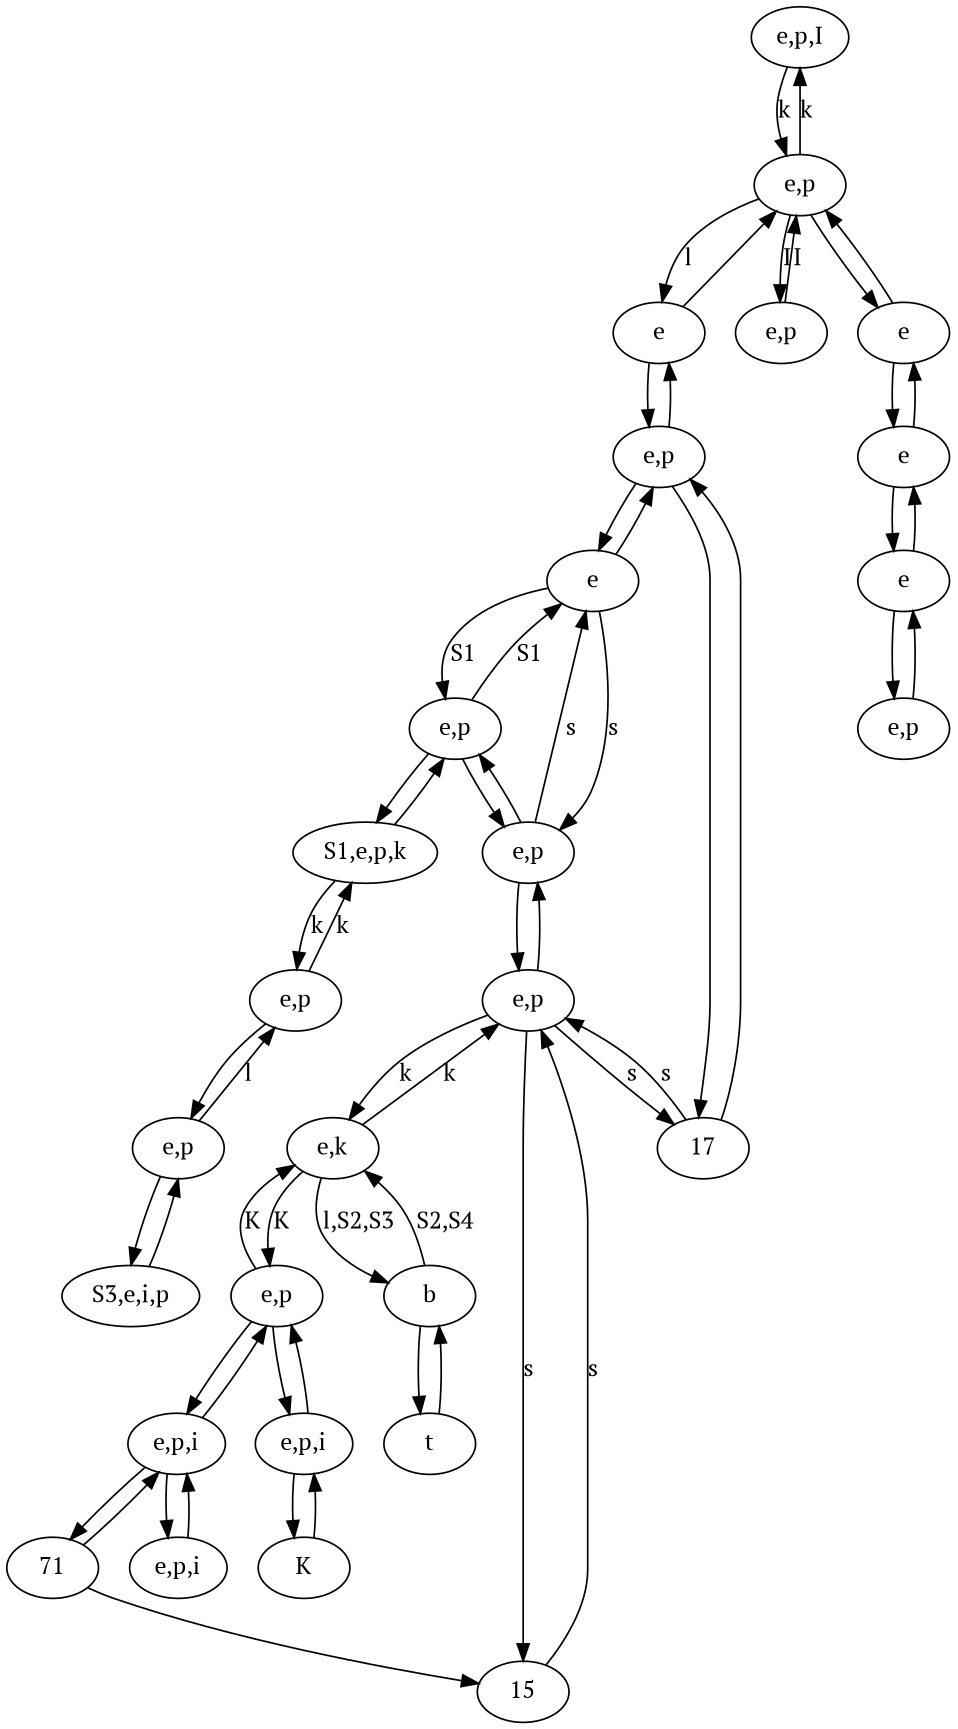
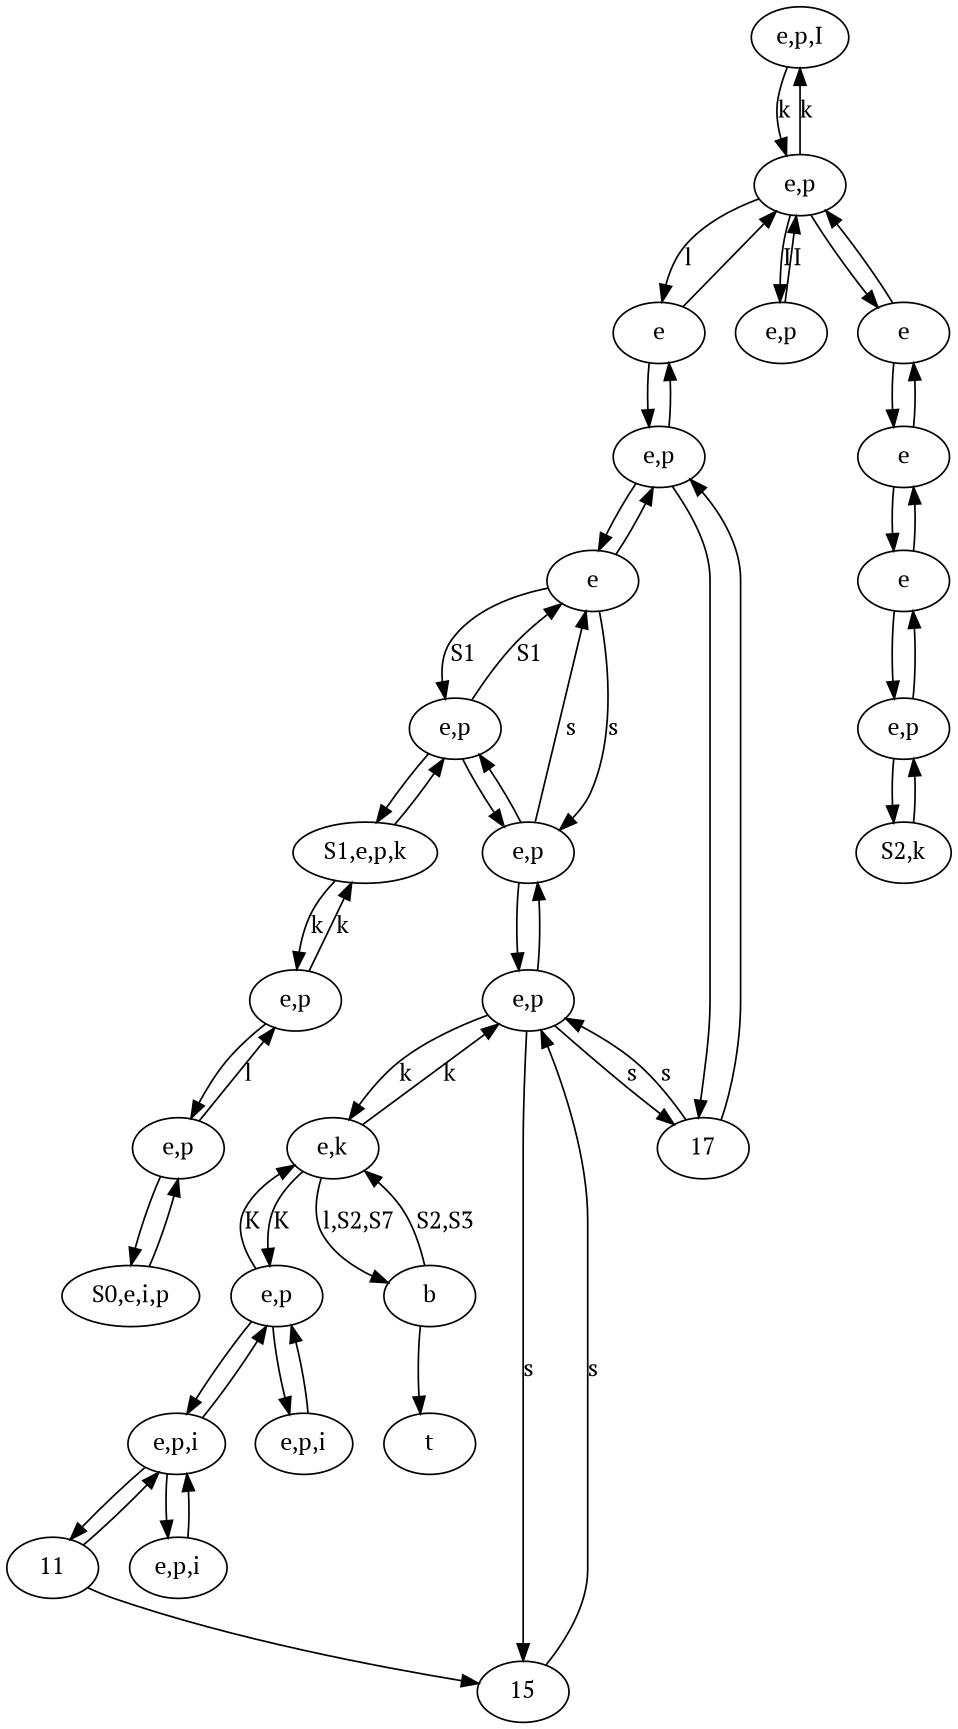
  digraph {
    fontname="PT Serif"
    node [fontname="PT Serif"]
    edge [fontname="PT Serif"]
    n1 [label="e,p,I"]
    n2 [label="e,p"]
    n3 [label=e]
    n4 [label="e,p"]
    n5 [label=e]
    n6 [label="e,p"]
    n7 [label=e]
    17
    n9 [label=e]
    n10 [label=b]
    n11 [label=t]
    n12 [label="e,k"]
    n13 [label="e,p"]
    n14 [label="e,p"]
    n15 [label=e]
    n16 [label="e,p"]
    n17 [label="e,p,i"]
    n18 [label="e,p,i"]
-   11 [label=71]
-   n20 [label=K]
+   11
    n21 [label="e,p,i"]
    15
    n23 [label="e,p"]
    n24 [label="e,p"]
    n25 [label="S1,e,p,k"]
    n26 [label="e,p"]
    n27 [label="e,p"]
-   n29 [label="S3,e,i,p"]
+   n28 [label="S2,k"]
+   n29 [label="S0,e,i,p"]
    n1 -> n2 [label=k]
    n2 -> n1 [label=k]
    n2 -> n3 [label=l]
    n2 -> n4 [label=I]
    n2 -> n5
    n3 -> n2
    n3 -> n6
    n4 -> n2 [label=I]
    n5 -> n2
    n5 -> n7
    n6 -> n3
    n6 -> 17
    n6 -> n9
    n7 -> n5
    n7 -> n15
    17 -> n6
    17 -> n14 [label=s]
    n9 -> n6
    n9 -> n23 [label=s]
    n9 -> n24 [label=S1]
    n10 -> n11
-   n10 -> n12 [label="S2,S4"]
-   n11 -> n10
-   n12 -> n10 [label="l,S2,S3"]
+   n10 -> n12 [label="S2,S3"]
+   n12 -> n10 [label="l,S2,S7"]
    n12 -> n13 [label=K]
    n12 -> n14 [label=k]
    n13 -> n12 [label=K]
    n13 -> n18
    n13 -> n21
    n14 -> 17 [label=s]
    n14 -> n12 [label=k]
    n14 -> 15 [label=s]
    n14 -> n23
    n15 -> n7
    n15 -> n16
    n16 -> n15
+   n16 -> n28
    n17 -> n18
    n18 -> n13
    n18 -> n17
    n18 -> 11
    11 -> n18
    11 -> 15
-   n20 -> n21
    n21 -> n13
-   n21 -> n20
    15 -> n14 [label=s]
    n23 -> n9 [label=s]
    n23 -> n14
    n23 -> n24
    n24 -> n9 [label=S1]
    n24 -> n23
    n24 -> n25
    n25 -> n24
    n25 -> n26 [label=k]
    n26 -> n25 [label=k]
    n26 -> n27
    n27 -> n26 [label=l]
    n27 -> n29
+   n28 -> n16
    n29 -> n27
  }
